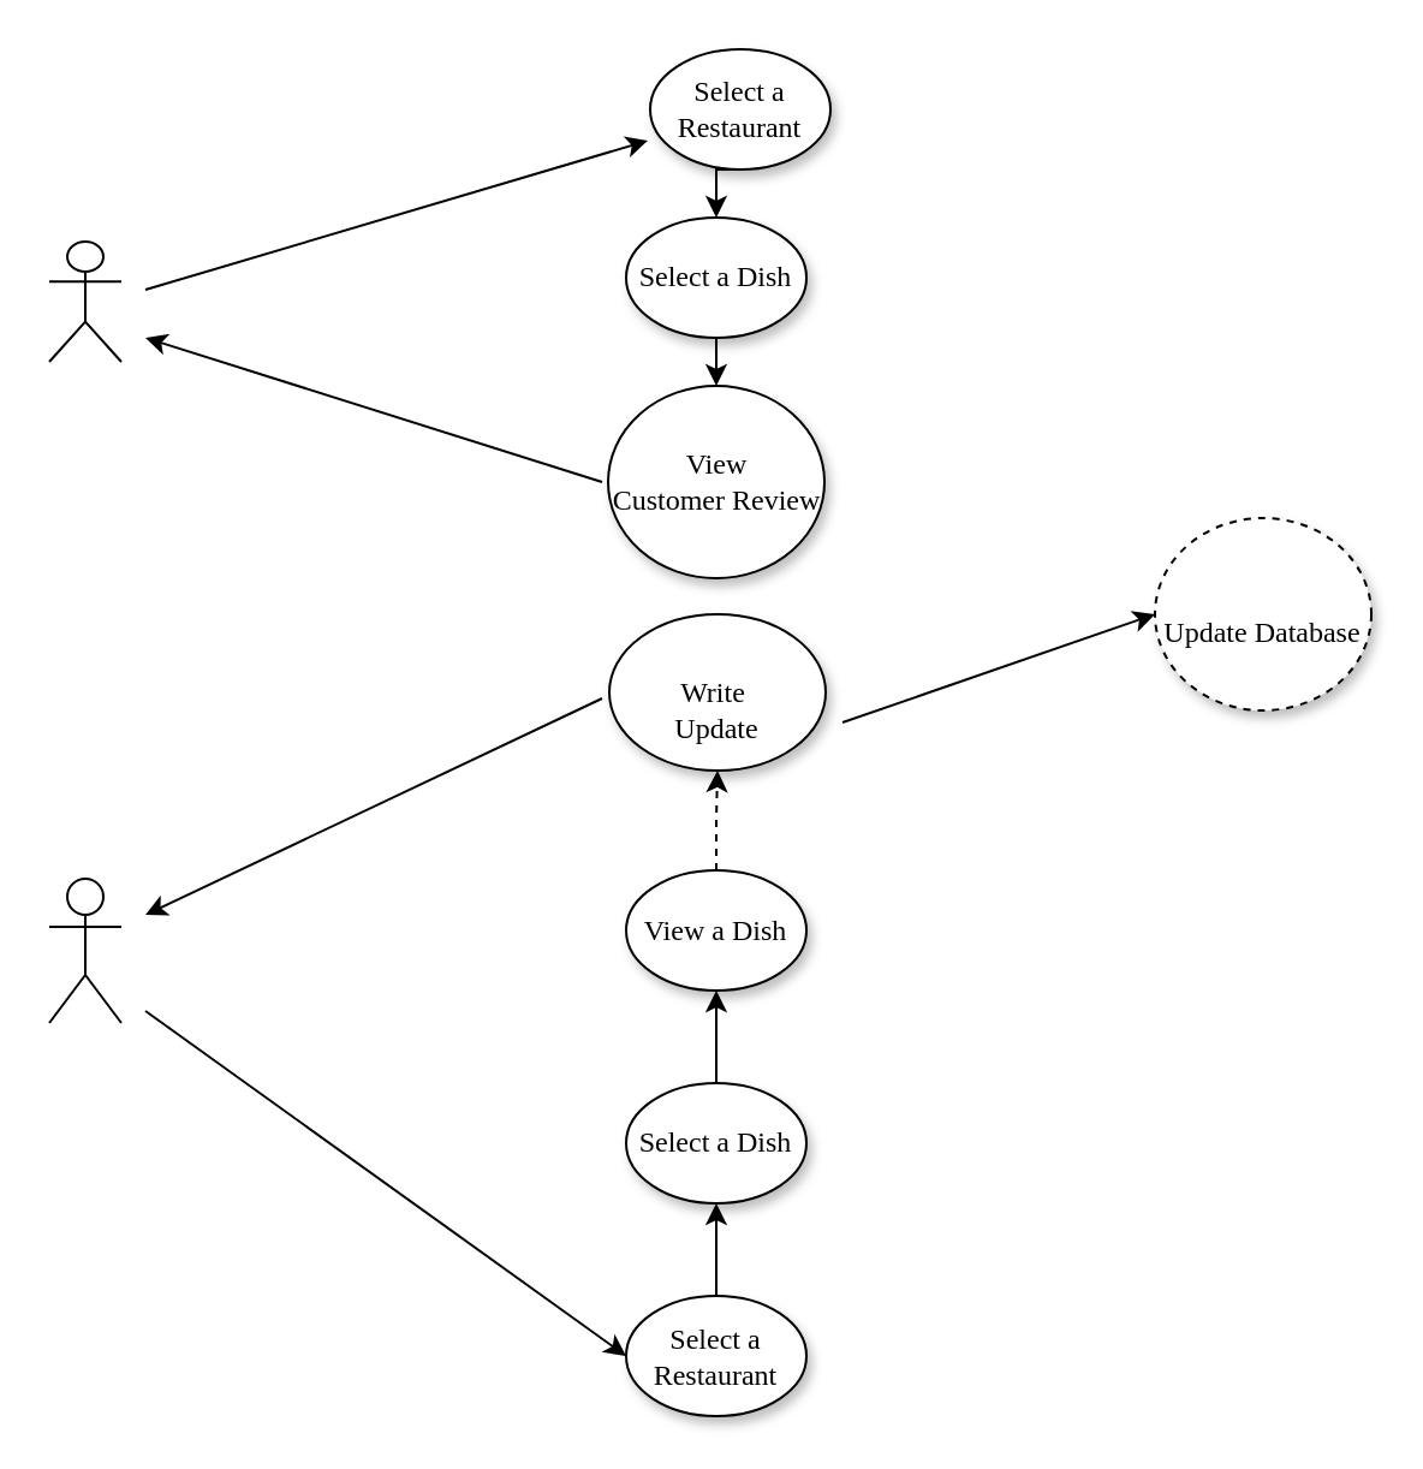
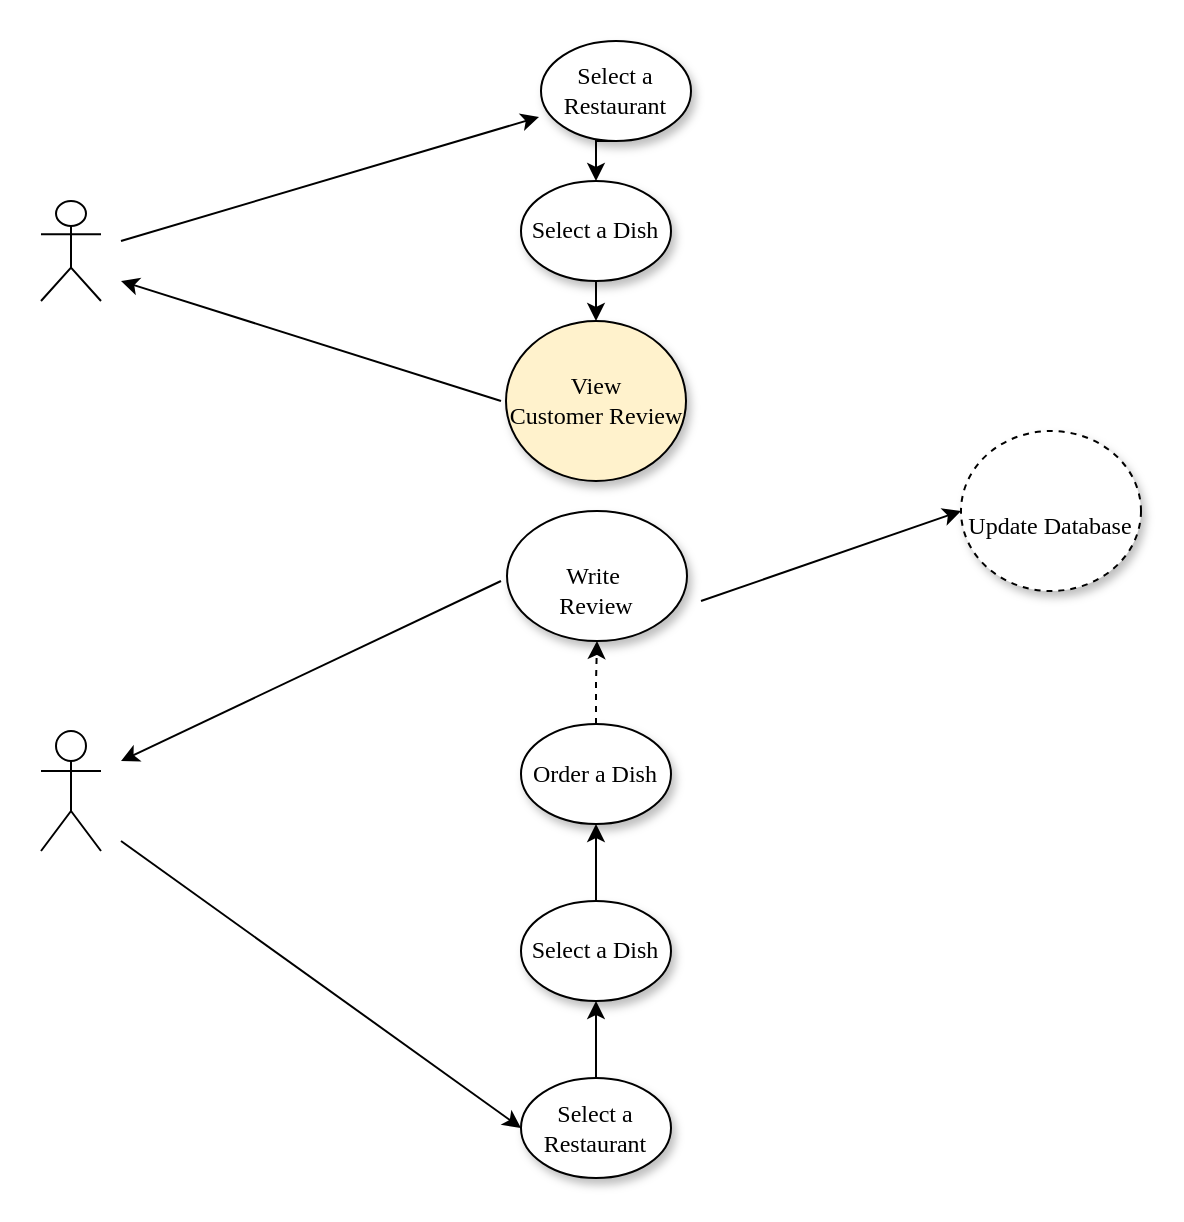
  <mxCell id="0" />
  <mxCell id="1" parent="0" />
- <mxCell id="2" value="View&lt;br&gt;Customer Review" parent="1" style="ellipse;whiteSpace=wrap;html=1;rounded=0;shadow=1;comic=0;labelBackgroundColor=none;strokeColor=#000000;strokeWidth=1;fillColor=#FFFFFF;fontFamily=Verdana;fontSize=12;fontColor=#000000;align=center;" vertex="1"><mxGeometry as="geometry" height="80" width="90" y="160" x="252.5" /></mxCell>
+ <mxCell id="2" value="View&lt;br&gt;Customer Review" parent="1" style="ellipse;whiteSpace=wrap;html=1;rounded=0;shadow=1;comic=0;labelBackgroundColor=none;strokeColor=#000000;strokeWidth=1;fillColor=#fff2cc;fontFamily=Verdana;fontSize=12;fontColor=#000000;align=center;" vertex="1"><mxGeometry as="geometry" height="80" width="90" y="160" x="252.5" /></mxCell>
  <mxCell id="3" value="" parent="1" edge="1" target="9" source="4" style="edgeStyle=orthogonalEdgeStyle;rounded=0;orthogonalLoop=1;jettySize=auto;html=1;dashed=1;"><mxGeometry as="geometry" relative="1" /></mxCell>
- <mxCell id="4" value="View a Dish" parent="1" style="ellipse;whiteSpace=wrap;html=1;rounded=0;shadow=1;comic=0;labelBackgroundColor=none;strokeColor=#000000;strokeWidth=1;fillColor=#FFFFFF;fontFamily=Verdana;fontSize=12;fontColor=#000000;align=center;" vertex="1"><mxGeometry as="geometry" height="50" width="75" y="361.5" x="260" /></mxCell>
+ <mxCell id="4" value="Order a Dish" parent="1" style="ellipse;whiteSpace=wrap;html=1;rounded=0;shadow=1;comic=0;labelBackgroundColor=none;strokeColor=#000000;strokeWidth=1;fillColor=#FFFFFF;fontFamily=Verdana;fontSize=12;fontColor=#000000;align=center;" vertex="1"><mxGeometry as="geometry" height="50" width="75" y="361.5" x="260" /></mxCell>
  <mxCell id="5" value="" parent="1" edge="1" target="4" source="6" style="edgeStyle=orthogonalEdgeStyle;rounded=0;orthogonalLoop=1;jettySize=auto;html=1;"><mxGeometry as="geometry" relative="1" /></mxCell>
  <mxCell id="6" value="Select a Dish" parent="1" style="ellipse;whiteSpace=wrap;html=1;rounded=0;shadow=1;comic=0;labelBackgroundColor=none;strokeColor=#000000;strokeWidth=1;fillColor=#FFFFFF;fontFamily=Verdana;fontSize=12;fontColor=#000000;align=center;" vertex="1"><mxGeometry as="geometry" height="50" width="75" y="450" x="260" /></mxCell>
  <mxCell id="7" parent="1" edge="1" target="13" source="8" style="edgeStyle=orthogonalEdgeStyle;rounded=0;orthogonalLoop=1;jettySize=auto;html=1;exitX=0.5;exitY=1;exitDx=0;exitDy=0;entryX=0.5;entryY=0;entryDx=0;entryDy=0;"><mxGeometry as="geometry" relative="1" /></mxCell>
  <mxCell id="8" value="Select a Restaurant" parent="1" style="ellipse;whiteSpace=wrap;html=1;rounded=0;shadow=1;comic=0;labelBackgroundColor=none;strokeColor=#000000;strokeWidth=1;fillColor=#FFFFFF;fontFamily=Verdana;fontSize=12;fontColor=#000000;align=center;" vertex="1"><mxGeometry as="geometry" height="50" width="75" y="20" x="270" /></mxCell>
- <mxCell id="9" value="&lt;br&gt;Write&amp;nbsp;&lt;br&gt;Update" parent="1" style="ellipse;whiteSpace=wrap;html=1;rounded=0;shadow=1;comic=0;labelBackgroundColor=none;strokeColor=#000000;strokeWidth=1;fillColor=#FFFFFF;fontFamily=Verdana;fontSize=12;fontColor=#000000;align=center;" vertex="1"><mxGeometry as="geometry" height="65" width="90" y="255" x="253" /></mxCell>
+ <mxCell id="9" value="&lt;br&gt;Write&amp;nbsp;&lt;br&gt;Review" parent="1" style="ellipse;whiteSpace=wrap;html=1;rounded=0;shadow=1;comic=0;labelBackgroundColor=none;strokeColor=#000000;strokeWidth=1;fillColor=#FFFFFF;fontFamily=Verdana;fontSize=12;fontColor=#000000;align=center;" vertex="1"><mxGeometry as="geometry" height="65" width="90" y="255" x="253" /></mxCell>
  <mxCell id="10" value="" parent="1" edge="1" target="6" source="11" style="edgeStyle=orthogonalEdgeStyle;rounded=0;orthogonalLoop=1;jettySize=auto;html=1;"><mxGeometry as="geometry" relative="1" /></mxCell>
  <mxCell id="11" value="Select a Restaurant" parent="1" style="ellipse;whiteSpace=wrap;html=1;rounded=0;shadow=1;comic=0;labelBackgroundColor=none;strokeColor=#000000;strokeWidth=1;fillColor=#FFFFFF;fontFamily=Verdana;fontSize=12;fontColor=#000000;align=center;" vertex="1"><mxGeometry as="geometry" height="50" width="75" y="538.5" x="260" /></mxCell>
  <mxCell id="12" parent="1" edge="1" target="2" source="13" style="edgeStyle=orthogonalEdgeStyle;rounded=0;orthogonalLoop=1;jettySize=auto;html=1;exitX=0.5;exitY=1;exitDx=0;exitDy=0;entryX=0.5;entryY=0;entryDx=0;entryDy=0;"><mxGeometry as="geometry" relative="1" /></mxCell>
  <mxCell id="13" value="Select a Dish" parent="1" style="ellipse;whiteSpace=wrap;html=1;rounded=0;shadow=1;comic=0;labelBackgroundColor=none;strokeColor=#000000;strokeWidth=1;fillColor=#FFFFFF;fontFamily=Verdana;fontSize=12;fontColor=#000000;align=center;" vertex="1"><mxGeometry as="geometry" height="50" width="75" y="90" x="260" /></mxCell>
  <mxCell id="14" value="&lt;br&gt;Update Database" parent="1" style="ellipse;whiteSpace=wrap;html=1;rounded=0;shadow=1;comic=0;labelBackgroundColor=none;strokeColor=#000000;strokeWidth=1;fillColor=#FFFFFF;fontFamily=Verdana;fontSize=12;fontColor=#000000;align=center;dashed=1;" vertex="1"><mxGeometry as="geometry" height="80" width="90" y="215" x="480" /></mxCell>
  <mxCell id="15" value="" parent="1" style="shape=umlActor;verticalLabelPosition=bottom;labelBackgroundColor=#ffffff;verticalAlign=top;html=1;outlineConnect=0;" vertex="1"><mxGeometry as="geometry" height="50" width="30" y="100" x="20" /></mxCell>
  <mxCell id="16" value="" parent="1" style="shape=umlActor;verticalLabelPosition=bottom;labelBackgroundColor=#ffffff;verticalAlign=top;html=1;outlineConnect=0;" vertex="1"><mxGeometry as="geometry" height="60" width="30" y="365" x="20" /></mxCell>
  <mxCell id="17" value="" parent="1" edge="1" target="8" style="endArrow=classic;html=1;entryX=-0.013;entryY=0.76;entryDx=0;entryDy=0;entryPerimeter=0;"><mxGeometry as="geometry" relative="1" height="50" width="50"><mxPoint as="sourcePoint" y="120" x="60" /><mxPoint as="targetPoint" y="100" x="120" /></mxGeometry></mxCell>
  <mxCell id="18" value="" parent="1" edge="1" style="endArrow=classic;html=1;"><mxGeometry as="geometry" relative="1" height="50" width="50"><mxPoint as="sourcePoint" y="200" x="250" /><mxPoint as="targetPoint" y="140" x="60" /></mxGeometry></mxCell>
  <mxCell id="19" value="" parent="1" edge="1" target="11" style="endArrow=classic;html=1;entryX=0;entryY=0.5;entryDx=0;entryDy=0;"><mxGeometry as="geometry" relative="1" height="50" width="50"><mxPoint as="sourcePoint" y="420" x="60" /><mxPoint as="targetPoint" y="370" x="110" /></mxGeometry></mxCell>
  <mxCell id="20" value="" parent="1" edge="1" style="endArrow=classic;html=1;"><mxGeometry as="geometry" relative="1" height="50" width="50"><mxPoint as="sourcePoint" y="290" x="250" /><mxPoint as="targetPoint" y="380" x="60" /></mxGeometry></mxCell>
  <mxCell id="21" value="" parent="1" edge="1" target="14" style="endArrow=classic;html=1;entryX=0;entryY=0.5;entryDx=0;entryDy=0;"><mxGeometry as="geometry" relative="1" height="50" width="50"><mxPoint as="sourcePoint" y="300" x="350" /><mxPoint as="targetPoint" y="280" x="400" /></mxGeometry></mxCell>
